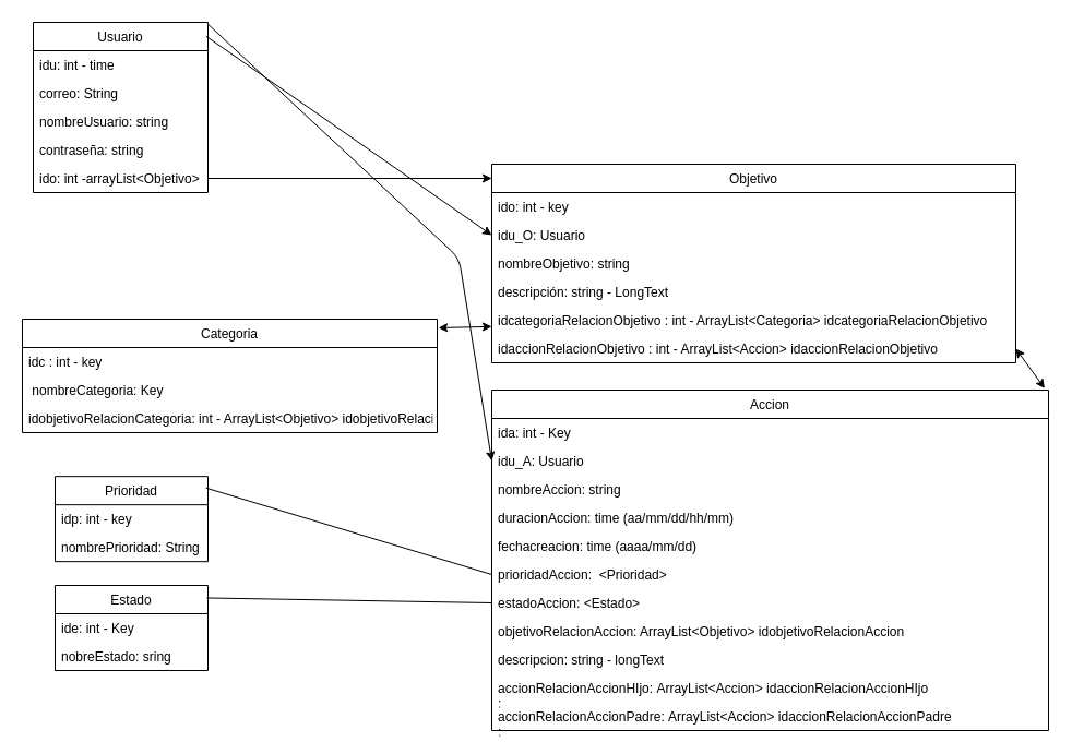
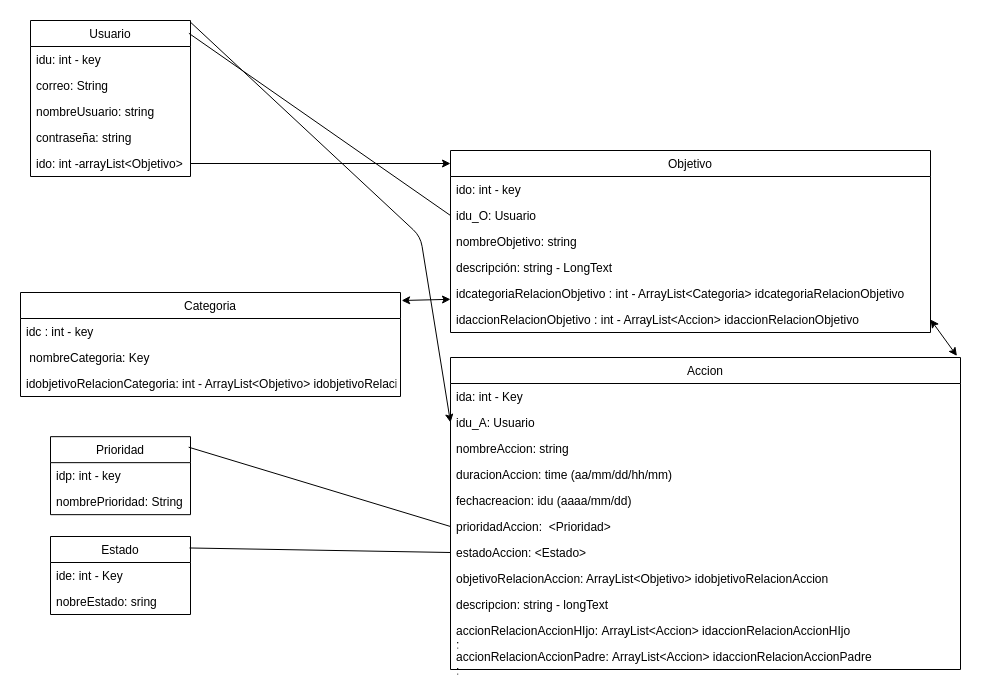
  <mxCell id="0" />
  <mxCell id="1" parent="0" />
  <mxCell id="2" value="Categoria" style="swimlane;fontStyle=0;childLayout=stackLayout;horizontal=1;startSize=26;fillColor=none;horizontalStack=0;resizeParent=1;resizeParentMax=0;resizeLast=0;collapsible=1;marginBottom=0;" vertex="1" parent="1"><mxGeometry y="292" width="380" height="104" as="geometry" x="20" /></mxCell>
  <mxCell id="3" value="idc : int - key" style="text;strokeColor=none;fillColor=none;align=left;verticalAlign=top;spacingLeft=4;spacingRight=4;overflow=hidden;rotatable=0;points=[[0,0.5],[1,0.5]];portConstraint=eastwest;" vertex="1" parent="2"><mxGeometry y="26" width="380" height="26" as="geometry" /></mxCell>
  <mxCell id="4" value=" nombreCategoria: Key" style="text;strokeColor=none;fillColor=none;align=left;verticalAlign=top;spacingLeft=4;spacingRight=4;overflow=hidden;rotatable=0;points=[[0,0.5],[1,0.5]];portConstraint=eastwest;" vertex="1" parent="2"><mxGeometry y="52" width="380" height="26" as="geometry" /></mxCell>
  <mxCell id="5" value="idobjetivoRelacionCategoria: int - ArrayList&lt;Objetivo&gt; idobjetivoRelacionCategoria" style="text;strokeColor=none;fillColor=none;align=left;verticalAlign=top;spacingLeft=4;spacingRight=4;overflow=hidden;rotatable=0;points=[[0,0.5],[1,0.5]];portConstraint=eastwest;" vertex="1" parent="2"><mxGeometry y="78" width="380" height="26" as="geometry" /></mxCell>
  <mxCell id="6" value="Usuario" style="swimlane;fontStyle=0;childLayout=stackLayout;horizontal=1;startSize=26;fillColor=none;horizontalStack=0;resizeParent=1;resizeParentMax=0;resizeLast=0;collapsible=1;marginBottom=0;" vertex="1" parent="1"><mxGeometry x="30" y="20" width="160" height="156" as="geometry" /></mxCell>
- <mxCell id="7" value="idu: int - time" style="text;strokeColor=none;fillColor=none;align=left;verticalAlign=top;spacingLeft=4;spacingRight=4;overflow=hidden;rotatable=0;points=[[0,0.5],[1,0.5]];portConstraint=eastwest;" vertex="1" parent="6"><mxGeometry y="26" width="160" height="26" as="geometry" /></mxCell>
+ <mxCell id="7" value="idu: int - key" style="text;strokeColor=none;fillColor=none;align=left;verticalAlign=top;spacingLeft=4;spacingRight=4;overflow=hidden;rotatable=0;points=[[0,0.5],[1,0.5]];portConstraint=eastwest;" vertex="1" parent="6"><mxGeometry y="26" width="160" height="26" as="geometry" /></mxCell>
  <mxCell id="8" value="correo: String" style="text;strokeColor=none;fillColor=none;align=left;verticalAlign=top;spacingLeft=4;spacingRight=4;overflow=hidden;rotatable=0;points=[[0,0.5],[1,0.5]];portConstraint=eastwest;" vertex="1" parent="6"><mxGeometry y="52" width="160" height="26" as="geometry" /></mxCell>
  <mxCell id="9" value="nombreUsuario: string" style="text;strokeColor=none;fillColor=none;align=left;verticalAlign=top;spacingLeft=4;spacingRight=4;overflow=hidden;rotatable=0;points=[[0,0.5],[1,0.5]];portConstraint=eastwest;" vertex="1" parent="6"><mxGeometry y="78" width="160" height="26" as="geometry" /></mxCell>
  <mxCell id="10" value="contraseña: string" style="text;strokeColor=none;fillColor=none;align=left;verticalAlign=top;spacingLeft=4;spacingRight=4;overflow=hidden;rotatable=0;points=[[0,0.5],[1,0.5]];portConstraint=eastwest;" vertex="1" parent="6"><mxGeometry y="104" width="160" height="26" as="geometry" /></mxCell>
  <mxCell id="11" value="ido: int -arrayList&lt;Objetivo&gt; " style="text;strokeColor=none;fillColor=none;align=left;verticalAlign=top;spacingLeft=4;spacingRight=4;overflow=hidden;rotatable=0;points=[[0,0.5],[1,0.5]];portConstraint=eastwest;" vertex="1" parent="6"><mxGeometry y="130" width="160" height="26" as="geometry" /></mxCell>
  <mxCell id="12" value="Objetivo" style="swimlane;fontStyle=0;childLayout=stackLayout;horizontal=1;startSize=26;fillColor=none;horizontalStack=0;resizeParent=1;resizeParentMax=0;resizeLast=0;collapsible=1;marginBottom=0;" vertex="1" parent="1"><mxGeometry x="450" y="150" width="480" height="182" as="geometry" /></mxCell>
  <mxCell id="13" value="ido: int - key" style="text;strokeColor=none;fillColor=none;align=left;verticalAlign=top;spacingLeft=4;spacingRight=4;overflow=hidden;rotatable=0;points=[[0,0.5],[1,0.5]];portConstraint=eastwest;" vertex="1" parent="12"><mxGeometry y="26" width="480" height="26" as="geometry" /></mxCell>
  <mxCell id="14" value="idu_O: Usuario" style="text;strokeColor=none;fillColor=none;align=left;verticalAlign=top;spacingLeft=4;spacingRight=4;overflow=hidden;rotatable=0;points=[[0,0.5],[1,0.5]];portConstraint=eastwest;" vertex="1" parent="12"><mxGeometry y="52" width="480" height="26" as="geometry" /></mxCell>
  <mxCell id="15" value="nombreObjetivo: string" style="text;strokeColor=none;fillColor=none;align=left;verticalAlign=top;spacingLeft=4;spacingRight=4;overflow=hidden;rotatable=0;points=[[0,0.5],[1,0.5]];portConstraint=eastwest;" vertex="1" parent="12"><mxGeometry y="78" width="480" height="26" as="geometry" /></mxCell>
  <mxCell id="16" value="descripción: string - LongText" style="text;strokeColor=none;fillColor=none;align=left;verticalAlign=top;spacingLeft=4;spacingRight=4;overflow=hidden;rotatable=0;points=[[0,0.5],[1,0.5]];portConstraint=eastwest;" vertex="1" parent="12"><mxGeometry y="104" width="480" height="26" as="geometry" /></mxCell>
  <mxCell id="17" value="idcategoriaRelacionObjetivo : int - ArrayList&lt;Categoria&gt; idcategoriaRelacionObjetivo" style="text;strokeColor=none;fillColor=none;align=left;verticalAlign=top;spacingLeft=4;spacingRight=4;overflow=hidden;rotatable=0;points=[[0,0.5],[1,0.5]];portConstraint=eastwest;" vertex="1" parent="12"><mxGeometry y="130" width="480" height="26" as="geometry" /></mxCell>
  <mxCell id="18" value="idaccionRelacionObjetivo : int - ArrayList&lt;Accion&gt; idaccionRelacionObjetivo " style="text;strokeColor=none;fillColor=none;align=left;verticalAlign=top;spacingLeft=4;spacingRight=4;overflow=hidden;rotatable=0;points=[[0,0.5],[1,0.5]];portConstraint=eastwest;" vertex="1" parent="12"><mxGeometry y="156" width="480" height="26" as="geometry" /></mxCell>
  <mxCell id="19" value="Prioridad" style="swimlane;fontStyle=0;childLayout=stackLayout;horizontal=1;startSize=26;fillColor=none;horizontalStack=0;resizeParent=1;resizeParentMax=0;resizeLast=0;collapsible=1;marginBottom=0;" vertex="1" parent="1"><mxGeometry x="50" y="436.167" width="140" height="78" as="geometry" /></mxCell>
  <mxCell id="20" value="idp: int - key" style="text;strokeColor=none;fillColor=none;align=left;verticalAlign=top;spacingLeft=4;spacingRight=4;overflow=hidden;rotatable=0;points=[[0,0.5],[1,0.5]];portConstraint=eastwest;" vertex="1" parent="19"><mxGeometry y="26" width="140" height="26" as="geometry" /></mxCell>
  <mxCell id="21" value="nombrePrioridad: String" style="text;strokeColor=none;fillColor=none;align=left;verticalAlign=top;spacingLeft=4;spacingRight=4;overflow=hidden;rotatable=0;points=[[0,0.5],[1,0.5]];portConstraint=eastwest;" vertex="1" parent="19"><mxGeometry y="52" width="140" height="26" as="geometry" /></mxCell>
  <mxCell id="22" value="Estado" style="swimlane;fontStyle=0;childLayout=stackLayout;horizontal=1;startSize=26;fillColor=none;horizontalStack=0;resizeParent=1;resizeParentMax=0;resizeLast=0;collapsible=1;marginBottom=0;" vertex="1" parent="1"><mxGeometry x="50" y="536" width="140" height="78" as="geometry" /></mxCell>
  <mxCell id="23" value="ide: int - Key" style="text;strokeColor=none;fillColor=none;align=left;verticalAlign=top;spacingLeft=4;spacingRight=4;overflow=hidden;rotatable=0;points=[[0,0.5],[1,0.5]];portConstraint=eastwest;" vertex="1" parent="22"><mxGeometry y="26" width="140" height="26" as="geometry" /></mxCell>
  <mxCell id="24" value="nobreEstado: sring" style="text;strokeColor=none;fillColor=none;align=left;verticalAlign=top;spacingLeft=4;spacingRight=4;overflow=hidden;rotatable=0;points=[[0,0.5],[1,0.5]];portConstraint=eastwest;" vertex="1" parent="22"><mxGeometry y="52" width="140" height="26" as="geometry" /></mxCell>
  <mxCell id="25" value="Accion" style="swimlane;fontStyle=0;childLayout=stackLayout;horizontal=1;startSize=26;fillColor=none;horizontalStack=0;resizeParent=1;resizeParentMax=0;resizeLast=0;collapsible=1;marginBottom=0;" vertex="1" parent="1"><mxGeometry x="450" y="357" width="510" height="312" as="geometry" /></mxCell>
  <mxCell id="26" value="ida: int - Key" style="text;strokeColor=none;fillColor=none;align=left;verticalAlign=top;spacingLeft=4;spacingRight=4;overflow=hidden;rotatable=0;points=[[0,0.5],[1,0.5]];portConstraint=eastwest;" vertex="1" parent="25"><mxGeometry y="26" width="510" height="26" as="geometry" /></mxCell>
  <mxCell id="27" value="idu_A: Usuario " style="text;strokeColor=none;fillColor=none;align=left;verticalAlign=top;spacingLeft=4;spacingRight=4;overflow=hidden;rotatable=0;points=[[0,0.5],[1,0.5]];portConstraint=eastwest;" vertex="1" parent="25"><mxGeometry y="52" width="510" height="26" as="geometry" /></mxCell>
  <mxCell id="28" value="nombreAccion: string" style="text;strokeColor=none;fillColor=none;align=left;verticalAlign=top;spacingLeft=4;spacingRight=4;overflow=hidden;rotatable=0;points=[[0,0.5],[1,0.5]];portConstraint=eastwest;" vertex="1" parent="25"><mxGeometry y="78" width="510" height="26" as="geometry" /></mxCell>
  <mxCell id="29" value="duracionAccion: time (aa/mm/dd/hh/mm)" style="text;strokeColor=none;fillColor=none;align=left;verticalAlign=top;spacingLeft=4;spacingRight=4;overflow=hidden;rotatable=0;points=[[0,0.5],[1,0.5]];portConstraint=eastwest;" vertex="1" parent="25"><mxGeometry y="104" width="510" height="26" as="geometry" /></mxCell>
- <mxCell id="30" value="fechacreacion: time (aaaa/mm/dd)" style="text;strokeColor=none;fillColor=none;align=left;verticalAlign=top;spacingLeft=4;spacingRight=4;overflow=hidden;rotatable=0;points=[[0,0.5],[1,0.5]];portConstraint=eastwest;" vertex="1" parent="25"><mxGeometry y="130" width="510" height="26" as="geometry" /></mxCell>
+ <mxCell id="30" value="fechacreacion: idu (aaaa/mm/dd)" style="text;strokeColor=none;fillColor=none;align=left;verticalAlign=top;spacingLeft=4;spacingRight=4;overflow=hidden;rotatable=0;points=[[0,0.5],[1,0.5]];portConstraint=eastwest;" vertex="1" parent="25"><mxGeometry y="130" width="510" height="26" as="geometry" /></mxCell>
  <mxCell id="31" value="prioridadAccion:  &lt;Prioridad&gt;" style="text;strokeColor=none;fillColor=none;align=left;verticalAlign=top;spacingLeft=4;spacingRight=4;overflow=hidden;rotatable=0;points=[[0,0.5],[1,0.5]];portConstraint=eastwest;" vertex="1" parent="25"><mxGeometry y="156" width="510" height="26" as="geometry" /></mxCell>
  <mxCell id="32" value="estadoAccion: &lt;Estado&gt;" style="text;strokeColor=none;fillColor=none;align=left;verticalAlign=top;spacingLeft=4;spacingRight=4;overflow=hidden;rotatable=0;points=[[0,0.5],[1,0.5]];portConstraint=eastwest;" vertex="1" parent="25"><mxGeometry y="182" width="510" height="26" as="geometry" /></mxCell>
  <mxCell id="33" value="objetivoRelacionAccion: ArrayList&lt;Objetivo&gt; idobjetivoRelacionAccion" style="text;strokeColor=none;fillColor=none;align=left;verticalAlign=top;spacingLeft=4;spacingRight=4;overflow=hidden;rotatable=0;points=[[0,0.5],[1,0.5]];portConstraint=eastwest;" vertex="1" parent="25"><mxGeometry y="208" width="510" height="26" as="geometry" /></mxCell>
  <mxCell id="34" value="descripcion: string - longText" style="text;strokeColor=none;fillColor=none;align=left;verticalAlign=top;spacingLeft=4;spacingRight=4;overflow=hidden;rotatable=0;points=[[0,0.5],[1,0.5]];portConstraint=eastwest;" vertex="1" parent="25"><mxGeometry y="234" width="510" height="26" as="geometry" /></mxCell>
  <mxCell id="35" value="accionRelacionAccionHIjo: ArrayList&lt;Accion&gt; idaccionRelacionAccionHIjo&#10;;" style="text;strokeColor=none;fillColor=none;align=left;verticalAlign=top;spacingLeft=4;spacingRight=4;overflow=hidden;rotatable=0;points=[[0,0.5],[1,0.5]];portConstraint=eastwest;" vertex="1" parent="25"><mxGeometry y="260" width="510" height="26" as="geometry" /></mxCell>
  <mxCell id="36" value="accionRelacionAccionPadre: ArrayList&lt;Accion&gt; idaccionRelacionAccionPadre&#10;;" style="text;strokeColor=none;fillColor=none;align=left;verticalAlign=top;spacingLeft=4;spacingRight=4;overflow=hidden;rotatable=0;points=[[0,0.5],[1,0.5]];portConstraint=eastwest;" vertex="1" parent="25"><mxGeometry y="286" width="510" height="26" as="geometry" /></mxCell>
  <mxCell id="37" value="" style="endArrow=classic;html=1;exitX=1;exitY=0.5;exitDx=0;exitDy=0;" edge="1" parent="1" source="11"><mxGeometry width="50" height="50" relative="1" as="geometry"><mxPoint x="190" y="339" as="sourcePoint" /><mxPoint x="450" y="163" as="targetPoint" /></mxGeometry></mxCell>
  <mxCell id="38" value="" style="endArrow=classic;startArrow=classic;html=1;entryX=1.003;entryY=0.077;entryDx=0;entryDy=0;entryPerimeter=0;" edge="1" parent="1" source="17" target="2"><mxGeometry width="50" height="50" relative="1" as="geometry"><mxPoint x="189.289" y="310" as="sourcePoint" /><mxPoint x="410" y="260" as="targetPoint" /></mxGeometry></mxCell>
  <mxCell id="39" value="" style="endArrow=classic;startArrow=classic;html=1;exitX=1;exitY=0.5;exitDx=0;exitDy=0;entryX=0.993;entryY=-0.005;entryDx=0;entryDy=0;entryPerimeter=0;" edge="1" parent="1" source="18" target="25"><mxGeometry width="50" height="50" relative="1" as="geometry"><mxPoint x="1030" y="664" as="sourcePoint" /><mxPoint x="1080" y="614" as="targetPoint" /></mxGeometry></mxCell>
  <mxCell id="40" value="" style="endArrow=none;html=1;entryX=0.987;entryY=0.135;entryDx=0;entryDy=0;entryPerimeter=0;exitX=0;exitY=0.5;exitDx=0;exitDy=0;" edge="1" parent="1" source="31" target="19"><mxGeometry width="50" height="50" relative="1" as="geometry"><mxPoint x="379.289" y="550" as="sourcePoint" /><mxPoint x="379.289" y="500" as="targetPoint" /></mxGeometry></mxCell>
  <mxCell id="41" value="" style="endArrow=none;html=1;entryX=0;entryY=0.5;entryDx=0;entryDy=0;exitX=0.993;exitY=0.147;exitDx=0;exitDy=0;exitPerimeter=0;" edge="1" parent="1" source="22" target="32"><mxGeometry width="50" height="50" relative="1" as="geometry"><mxPoint x="380" y="566" as="sourcePoint" /><mxPoint x="430" y="516" as="targetPoint" /></mxGeometry></mxCell>
- <mxCell id="42" value="" style="endArrow=classic;html=1;exitX=0.99;exitY=0.082;exitDx=0;exitDy=0;exitPerimeter=0;entryX=0;entryY=0.5;entryDx=0;entryDy=0;" edge="1" parent="1" source="6" target="14"><mxGeometry width="50" height="50" relative="1" as="geometry"><mxPoint x="330" y="116" as="sourcePoint" /><mxPoint x="380" y="66" as="targetPoint" /></mxGeometry></mxCell>
+ <mxCell id="42" value="" style="endArrow=none;html=1;exitX=0.99;exitY=0.082;exitDx=0;exitDy=0;exitPerimeter=0;entryX=0;entryY=0.5;entryDx=0;entryDy=0;" edge="1" parent="1" source="6" target="14"><mxGeometry width="50" height="50" relative="1" as="geometry"><mxPoint x="330" y="116" as="sourcePoint" /><mxPoint x="380" y="66" as="targetPoint" /></mxGeometry></mxCell>
  <mxCell id="43" value="" style="endArrow=classic;html=1;entryX=0;entryY=0.5;entryDx=0;entryDy=0;" edge="1" parent="1" target="27"><mxGeometry width="50" height="50" relative="1" as="geometry"><mxPoint x="190" y="21.714" as="sourcePoint" /><mxPoint x="80" y="696" as="targetPoint" /><Array as="points"><mxPoint x="420" y="236" /></Array></mxGeometry></mxCell>
